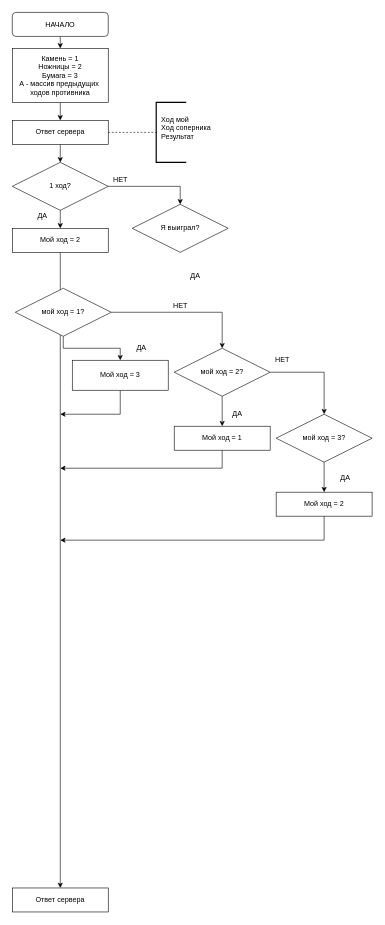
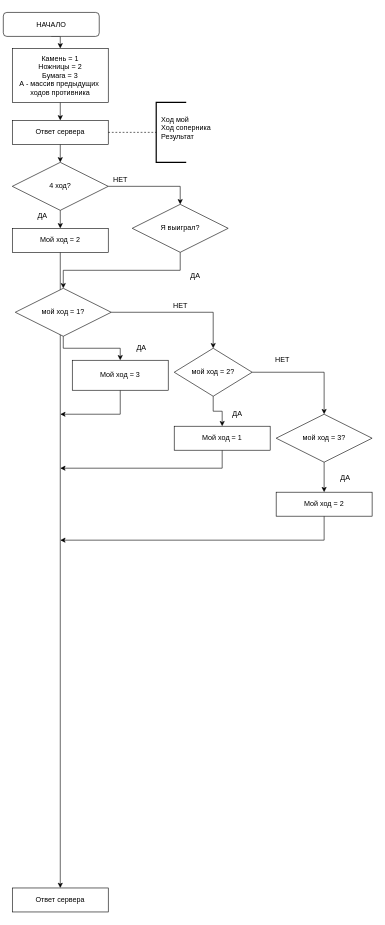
  <mxCell id="0" />
  <mxCell id="1" parent="0" />
  <mxCell id="2" style="edgeStyle=orthogonalEdgeStyle;rounded=0;orthogonalLoop=1;jettySize=auto;html=1;exitX=0.5;exitY=1;exitDx=0;exitDy=0;entryX=0.5;entryY=0;entryDx=0;entryDy=0;" edge="1" parent="1" source="3" target="14"><mxGeometry relative="1" as="geometry" /></mxCell>
- <mxCell id="3" value="НАЧАЛО" style="rounded=1;whiteSpace=wrap;html=1;" vertex="1" parent="1"><mxGeometry x="20" y="20" width="160" height="40" as="geometry" /></mxCell>
+ <mxCell id="3" value="НАЧАЛО" style="rounded=1;whiteSpace=wrap;html=1;" vertex="1" parent="1"><mxGeometry x="5" y="20" width="160" height="40" as="geometry" /></mxCell>
  <mxCell id="4" style="edgeStyle=orthogonalEdgeStyle;rounded=0;orthogonalLoop=1;jettySize=auto;html=1;exitX=0.5;exitY=1;exitDx=0;exitDy=0;entryX=0.5;entryY=0;entryDx=0;entryDy=0;" edge="1" parent="1" source="5" target="10"><mxGeometry relative="1" as="geometry" /></mxCell>
  <mxCell id="5" value="Ответ сервера" style="rounded=0;whiteSpace=wrap;html=1;" vertex="1" parent="1"><mxGeometry x="20" y="200" width="160" height="40" as="geometry" /></mxCell>
  <mxCell id="6" value="&amp;nbsp; Ход мой&lt;br&gt;&amp;nbsp; Ход соперника&lt;br&gt;&amp;nbsp; Результат&lt;br&gt;&amp;nbsp;&amp;nbsp;" style="strokeWidth=2;html=1;shape=mxgraph.flowchart.annotation_1;align=left;pointerEvents=1;" vertex="1" parent="1"><mxGeometry x="260" y="170" width="50" height="100" as="geometry" /></mxCell>
  <mxCell id="7" value="" style="endArrow=none;dashed=1;html=1;rounded=0;exitX=1;exitY=0.5;exitDx=0;exitDy=0;entryX=0;entryY=0.5;entryDx=0;entryDy=0;entryPerimeter=0;" edge="1" parent="1" source="5" target="6"><mxGeometry width="50" height="50" relative="1" as="geometry"><mxPoint x="190" y="310" as="sourcePoint" /><mxPoint x="230" y="240" as="targetPoint" /></mxGeometry></mxCell>
  <mxCell id="8" style="edgeStyle=orthogonalEdgeStyle;rounded=0;orthogonalLoop=1;jettySize=auto;html=1;exitX=0.5;exitY=1;exitDx=0;exitDy=0;entryX=0.5;entryY=0;entryDx=0;entryDy=0;" edge="1" parent="1" source="10" target="12"><mxGeometry relative="1" as="geometry" /></mxCell>
  <mxCell id="9" style="edgeStyle=orthogonalEdgeStyle;rounded=0;orthogonalLoop=1;jettySize=auto;html=1;exitX=1;exitY=0.5;exitDx=0;exitDy=0;entryX=0.5;entryY=0;entryDx=0;entryDy=0;" edge="1" parent="1" source="10" target="17"><mxGeometry relative="1" as="geometry" /></mxCell>
- <mxCell id="10" value="1 ход?" style="rhombus;whiteSpace=wrap;html=1;" vertex="1" parent="1"><mxGeometry x="20" y="270" width="160" height="80" as="geometry" /></mxCell>
+ <mxCell id="10" value="4 ход?" style="rhombus;whiteSpace=wrap;html=1;" vertex="1" parent="1"><mxGeometry x="20" y="270" width="160" height="80" as="geometry" /></mxCell>
  <mxCell id="11" style="edgeStyle=orthogonalEdgeStyle;rounded=0;orthogonalLoop=1;jettySize=auto;html=1;exitX=0.5;exitY=1;exitDx=0;exitDy=0;entryX=0.5;entryY=0;entryDx=0;entryDy=0;" edge="1" parent="1" source="12" target="39"><mxGeometry relative="1" as="geometry" /></mxCell>
  <mxCell id="12" value="Мой ход = 2" style="rounded=0;whiteSpace=wrap;html=1;" vertex="1" parent="1"><mxGeometry x="20" y="380" width="160" height="40" as="geometry" /></mxCell>
  <mxCell id="13" style="edgeStyle=orthogonalEdgeStyle;rounded=0;orthogonalLoop=1;jettySize=auto;html=1;exitX=0.5;exitY=1;exitDx=0;exitDy=0;entryX=0.5;entryY=0;entryDx=0;entryDy=0;" edge="1" parent="1" source="14" target="5"><mxGeometry relative="1" as="geometry" /></mxCell>
  <mxCell id="14" value="Камень = 1&lt;br&gt;Ножницы = 2&lt;br&gt;Бумага = 3&lt;br&gt;А - массив предыдущих&amp;nbsp;&lt;br&gt;ходов противника" style="rounded=0;whiteSpace=wrap;html=1;" vertex="1" parent="1"><mxGeometry x="20" y="80" width="160" height="90" as="geometry" /></mxCell>
  <mxCell id="15" value="ДА" style="text;html=1;align=center;verticalAlign=middle;resizable=0;points=[];autosize=1;strokeColor=none;fillColor=none;" vertex="1" parent="1"><mxGeometry x="55" y="350" width="30" height="20" as="geometry" /></mxCell>
+ <mxCell id="16" style="edgeStyle=orthogonalEdgeStyle;rounded=0;orthogonalLoop=1;jettySize=auto;html=1;exitX=0.5;exitY=1;exitDx=0;exitDy=0;entryX=0.5;entryY=0;entryDx=0;entryDy=0;" edge="1" parent="1" source="17" target="20"><mxGeometry relative="1" as="geometry" /></mxCell>
  <mxCell id="17" value="Я выиграл?" style="rhombus;whiteSpace=wrap;html=1;" vertex="1" parent="1"><mxGeometry x="220" y="340" width="160" height="80" as="geometry" /></mxCell>
  <mxCell id="18" style="edgeStyle=orthogonalEdgeStyle;rounded=0;orthogonalLoop=1;jettySize=auto;html=1;exitX=0.5;exitY=1;exitDx=0;exitDy=0;entryX=0.5;entryY=0;entryDx=0;entryDy=0;" edge="1" parent="1" source="20" target="23"><mxGeometry relative="1" as="geometry" /></mxCell>
  <mxCell id="19" style="edgeStyle=orthogonalEdgeStyle;rounded=0;orthogonalLoop=1;jettySize=auto;html=1;exitX=1;exitY=0.5;exitDx=0;exitDy=0;entryX=0.5;entryY=0;entryDx=0;entryDy=0;" edge="1" parent="1" source="20" target="28"><mxGeometry relative="1" as="geometry" /></mxCell>
  <mxCell id="20" value="мой ход = 1?" style="rhombus;whiteSpace=wrap;html=1;" vertex="1" parent="1"><mxGeometry x="25" y="480" width="160" height="80" as="geometry" /></mxCell>
  <mxCell id="21" value="ДА" style="text;html=1;align=center;verticalAlign=middle;resizable=0;points=[];autosize=1;strokeColor=none;fillColor=none;" vertex="1" parent="1"><mxGeometry x="310" y="450" width="30" height="20" as="geometry" /></mxCell>
  <mxCell id="22" style="edgeStyle=orthogonalEdgeStyle;rounded=0;orthogonalLoop=1;jettySize=auto;html=1;exitX=0.5;exitY=1;exitDx=0;exitDy=0;" edge="1" parent="1" source="23"><mxGeometry relative="1" as="geometry"><mxPoint x="100" y="690" as="targetPoint" /><Array as="points"><mxPoint x="200" y="690" /></Array></mxGeometry></mxCell>
  <mxCell id="23" value="Мой ход = 3" style="rounded=0;whiteSpace=wrap;html=1;" vertex="1" parent="1"><mxGeometry x="120" y="600" width="160" height="50" as="geometry" /></mxCell>
  <mxCell id="24" value="ДА" style="text;html=1;align=center;verticalAlign=middle;resizable=0;points=[];autosize=1;strokeColor=none;fillColor=none;" vertex="1" parent="1"><mxGeometry x="220" y="570" width="30" height="20" as="geometry" /></mxCell>
  <mxCell id="25" value="НЕТ" style="text;html=1;align=center;verticalAlign=middle;resizable=0;points=[];autosize=1;strokeColor=none;fillColor=none;" vertex="1" parent="1"><mxGeometry x="180" y="290" width="40" height="20" as="geometry" /></mxCell>
  <mxCell id="26" style="edgeStyle=orthogonalEdgeStyle;rounded=0;orthogonalLoop=1;jettySize=auto;html=1;exitX=0.5;exitY=1;exitDx=0;exitDy=0;entryX=0.5;entryY=0;entryDx=0;entryDy=0;" edge="1" parent="1" source="28" target="31"><mxGeometry relative="1" as="geometry" /></mxCell>
  <mxCell id="27" style="edgeStyle=orthogonalEdgeStyle;rounded=0;orthogonalLoop=1;jettySize=auto;html=1;exitX=1;exitY=0.5;exitDx=0;exitDy=0;entryX=0.5;entryY=0;entryDx=0;entryDy=0;" edge="1" parent="1" source="28" target="34"><mxGeometry relative="1" as="geometry" /></mxCell>
- <mxCell id="28" value="мой ход = 2?" style="rhombus;whiteSpace=wrap;html=1;" vertex="1" parent="1"><mxGeometry x="290" y="580" width="160" height="80" as="geometry" /></mxCell>
+ <mxCell id="28" value="мой ход = 2?" style="rhombus;whiteSpace=wrap;html=1;" vertex="1" parent="1"><mxGeometry x="290" y="580" width="130" height="80" as="geometry" /></mxCell>
  <mxCell id="29" value="НЕТ" style="text;html=1;align=center;verticalAlign=middle;resizable=0;points=[];autosize=1;strokeColor=none;fillColor=none;" vertex="1" parent="1"><mxGeometry x="280" y="500" width="40" height="20" as="geometry" /></mxCell>
  <mxCell id="30" style="edgeStyle=orthogonalEdgeStyle;rounded=0;orthogonalLoop=1;jettySize=auto;html=1;exitX=0.5;exitY=1;exitDx=0;exitDy=0;" edge="1" parent="1" source="31"><mxGeometry relative="1" as="geometry"><mxPoint x="100" y="780" as="targetPoint" /><Array as="points"><mxPoint x="370" y="780" /></Array></mxGeometry></mxCell>
  <mxCell id="31" value="Мой ход = 1" style="rounded=0;whiteSpace=wrap;html=1;" vertex="1" parent="1"><mxGeometry x="290" y="710" width="160" height="40" as="geometry" /></mxCell>
  <mxCell id="32" value="ДА" style="text;html=1;align=center;verticalAlign=middle;resizable=0;points=[];autosize=1;strokeColor=none;fillColor=none;" vertex="1" parent="1"><mxGeometry x="380" y="680" width="30" height="20" as="geometry" /></mxCell>
  <mxCell id="33" style="edgeStyle=orthogonalEdgeStyle;rounded=0;orthogonalLoop=1;jettySize=auto;html=1;exitX=0.5;exitY=1;exitDx=0;exitDy=0;entryX=0.5;entryY=0;entryDx=0;entryDy=0;" edge="1" parent="1" source="34" target="37"><mxGeometry relative="1" as="geometry" /></mxCell>
  <mxCell id="34" value="мой ход = 3?" style="rhombus;whiteSpace=wrap;html=1;" vertex="1" parent="1"><mxGeometry x="460" y="690" width="160" height="80" as="geometry" /></mxCell>
  <mxCell id="35" value="НЕТ" style="text;html=1;align=center;verticalAlign=middle;resizable=0;points=[];autosize=1;strokeColor=none;fillColor=none;" vertex="1" parent="1"><mxGeometry x="450" y="590" width="40" height="20" as="geometry" /></mxCell>
  <mxCell id="36" style="edgeStyle=orthogonalEdgeStyle;rounded=0;orthogonalLoop=1;jettySize=auto;html=1;exitX=0.5;exitY=1;exitDx=0;exitDy=0;" edge="1" parent="1" source="37"><mxGeometry relative="1" as="geometry"><mxPoint x="100" y="900" as="targetPoint" /><Array as="points"><mxPoint x="540" y="900" /></Array></mxGeometry></mxCell>
  <mxCell id="37" value="Мой ход = 2" style="rounded=0;whiteSpace=wrap;html=1;" vertex="1" parent="1"><mxGeometry x="460" y="820" width="160" height="40" as="geometry" /></mxCell>
  <mxCell id="38" value="ДА" style="text;html=1;align=center;verticalAlign=middle;resizable=0;points=[];autosize=1;strokeColor=none;fillColor=none;" vertex="1" parent="1"><mxGeometry x="560" y="787" width="30" height="20" as="geometry" /></mxCell>
  <mxCell id="39" value="Ответ сервера" style="rounded=0;whiteSpace=wrap;html=1;" vertex="1" parent="1"><mxGeometry x="20" y="1480" width="160" height="40" as="geometry" /></mxCell>
